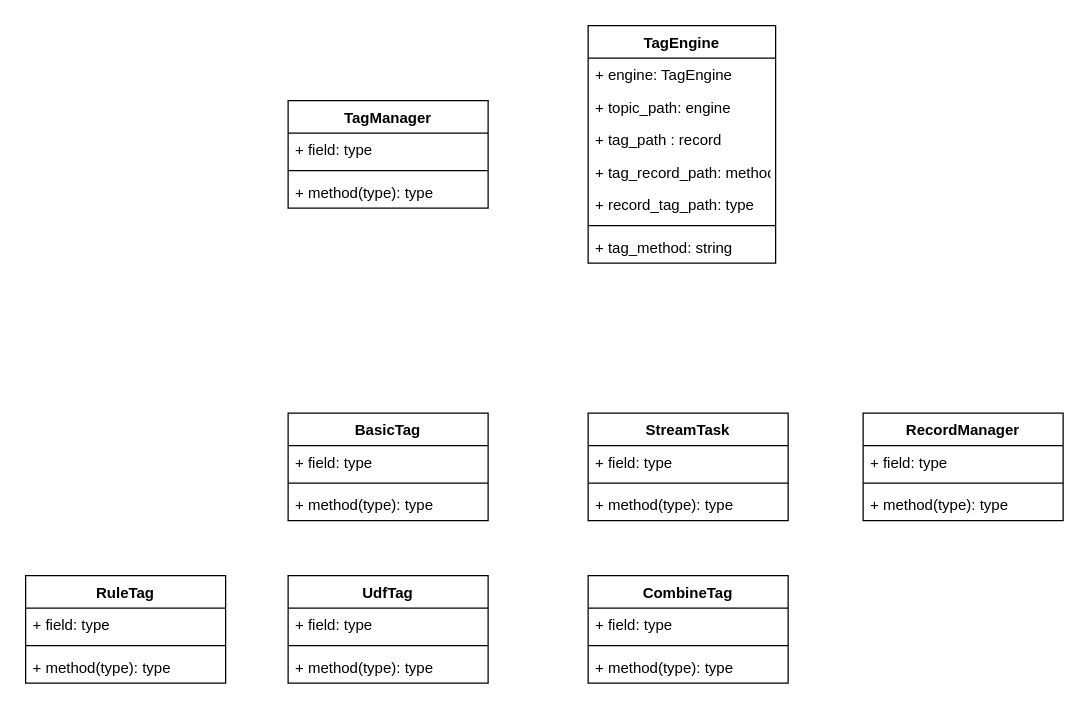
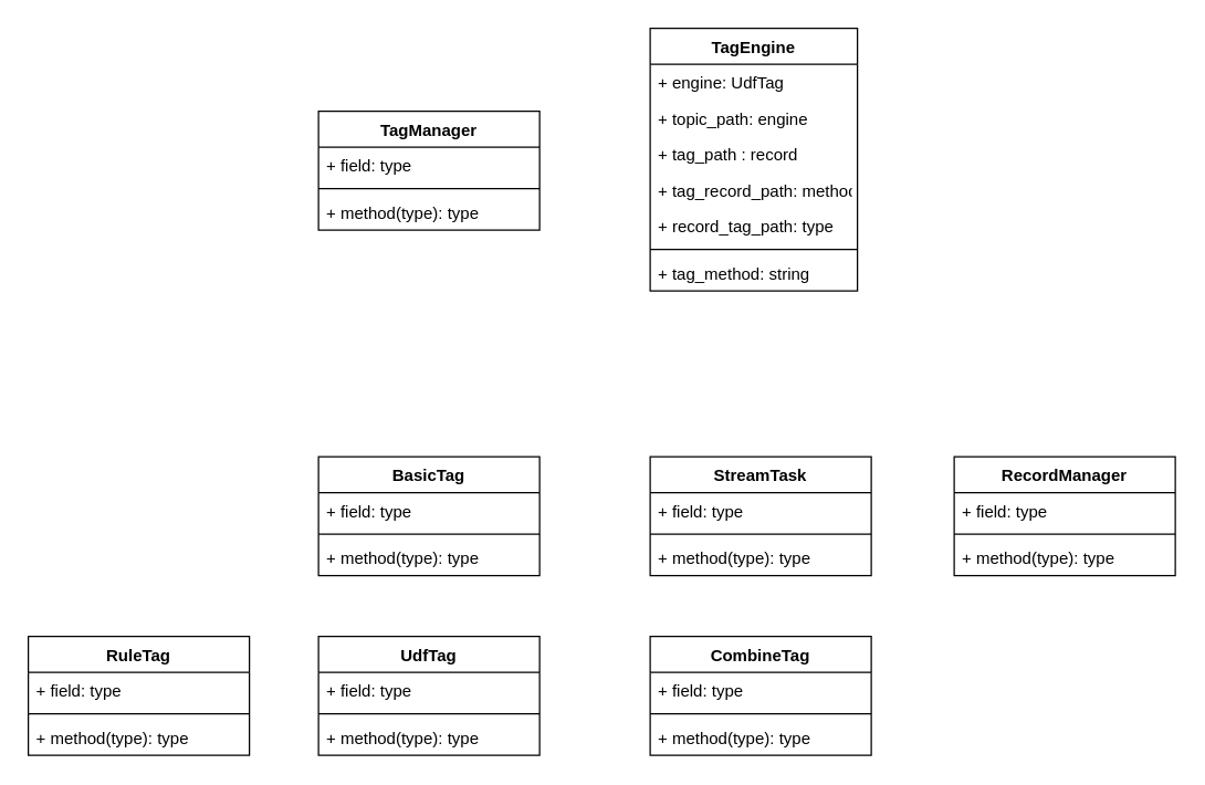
  <mxCell id="0" />
  <mxCell id="1" parent="0" />
  <mxCell id="2" value="BasicTag" style="swimlane;fontStyle=1;align=center;verticalAlign=top;childLayout=stackLayout;horizontal=1;startSize=26;horizontalStack=0;resizeParent=1;resizeParentMax=0;resizeLast=0;collapsible=1;marginBottom=0;" vertex="1" parent="1"><mxGeometry x="230" y="330" width="160" height="86" as="geometry" /></mxCell>
  <mxCell id="3" value="+ field: type" style="text;strokeColor=none;fillColor=none;align=left;verticalAlign=top;spacingLeft=4;spacingRight=4;overflow=hidden;rotatable=0;points=[[0,0.5],[1,0.5]];portConstraint=eastwest;" vertex="1" parent="2"><mxGeometry y="26" width="160" height="26" as="geometry" /></mxCell>
  <mxCell id="4" value="" style="line;strokeWidth=1;fillColor=none;align=left;verticalAlign=middle;spacingTop=-1;spacingLeft=3;spacingRight=3;rotatable=0;labelPosition=right;points=[];portConstraint=eastwest;" vertex="1" parent="2"><mxGeometry y="52" width="160" height="8" as="geometry" /></mxCell>
  <mxCell id="5" value="+ method(type): type" style="text;strokeColor=none;fillColor=none;align=left;verticalAlign=top;spacingLeft=4;spacingRight=4;overflow=hidden;rotatable=0;points=[[0,0.5],[1,0.5]];portConstraint=eastwest;" vertex="1" parent="2"><mxGeometry y="60" width="160" height="26" as="geometry" /></mxCell>
  <mxCell id="6" value="TagManager" style="swimlane;fontStyle=1;align=center;verticalAlign=top;childLayout=stackLayout;horizontal=1;startSize=26;horizontalStack=0;resizeParent=1;resizeParentMax=0;resizeLast=0;collapsible=1;marginBottom=0;" vertex="1" parent="1"><mxGeometry x="230" y="80" width="160" height="86" as="geometry" /></mxCell>
  <mxCell id="7" value="+ field: type" style="text;strokeColor=none;fillColor=none;align=left;verticalAlign=top;spacingLeft=4;spacingRight=4;overflow=hidden;rotatable=0;points=[[0,0.5],[1,0.5]];portConstraint=eastwest;" vertex="1" parent="6"><mxGeometry y="26" width="160" height="26" as="geometry" /></mxCell>
  <mxCell id="8" value="" style="line;strokeWidth=1;fillColor=none;align=left;verticalAlign=middle;spacingTop=-1;spacingLeft=3;spacingRight=3;rotatable=0;labelPosition=right;points=[];portConstraint=eastwest;" vertex="1" parent="6"><mxGeometry y="52" width="160" height="8" as="geometry" /></mxCell>
  <mxCell id="9" value="+ method(type): type" style="text;strokeColor=none;fillColor=none;align=left;verticalAlign=top;spacingLeft=4;spacingRight=4;overflow=hidden;rotatable=0;points=[[0,0.5],[1,0.5]];portConstraint=eastwest;" vertex="1" parent="6"><mxGeometry y="60" width="160" height="26" as="geometry" /></mxCell>
  <mxCell id="10" value="TagEngine" style="swimlane;fontStyle=1;align=center;verticalAlign=top;childLayout=stackLayout;horizontal=1;startSize=26;horizontalStack=0;resizeParent=1;resizeParentMax=0;resizeLast=0;collapsible=1;marginBottom=0;" vertex="1" parent="1"><mxGeometry x="470" y="20" width="150" height="190" as="geometry" /></mxCell>
- <mxCell id="11" value="+ engine: TagEngine" style="text;strokeColor=none;fillColor=none;align=left;verticalAlign=top;spacingLeft=4;spacingRight=4;overflow=hidden;rotatable=0;points=[[0,0.5],[1,0.5]];portConstraint=eastwest;" vertex="1" parent="10"><mxGeometry y="26" width="150" height="26" as="geometry" /></mxCell>
+ <mxCell id="11" value="+ engine: UdfTag" style="text;strokeColor=none;fillColor=none;align=left;verticalAlign=top;spacingLeft=4;spacingRight=4;overflow=hidden;rotatable=0;points=[[0,0.5],[1,0.5]];portConstraint=eastwest;" vertex="1" parent="10"><mxGeometry y="26" width="150" height="26" as="geometry" /></mxCell>
  <mxCell id="12" value="+ topic_path: engine" style="text;strokeColor=none;fillColor=none;align=left;verticalAlign=top;spacingLeft=4;spacingRight=4;overflow=hidden;rotatable=0;points=[[0,0.5],[1,0.5]];portConstraint=eastwest;" vertex="1" parent="10"><mxGeometry y="52" width="150" height="26" as="geometry" /></mxCell>
  <mxCell id="13" value="+ tag_path : record" style="text;strokeColor=none;fillColor=none;align=left;verticalAlign=top;spacingLeft=4;spacingRight=4;overflow=hidden;rotatable=0;points=[[0,0.5],[1,0.5]];portConstraint=eastwest;" vertex="1" parent="10"><mxGeometry y="78" width="150" height="26" as="geometry" /></mxCell>
  <mxCell id="14" value="+ tag_record_path: method" style="text;strokeColor=none;fillColor=none;align=left;verticalAlign=top;spacingLeft=4;spacingRight=4;overflow=hidden;rotatable=0;points=[[0,0.5],[1,0.5]];portConstraint=eastwest;" vertex="1" parent="10"><mxGeometry y="104" width="150" height="26" as="geometry" /></mxCell>
  <mxCell id="15" value="+ record_tag_path: type" style="text;strokeColor=none;fillColor=none;align=left;verticalAlign=top;spacingLeft=4;spacingRight=4;overflow=hidden;rotatable=0;points=[[0,0.5],[1,0.5]];portConstraint=eastwest;" vertex="1" parent="10"><mxGeometry y="130" width="150" height="26" as="geometry" /></mxCell>
  <mxCell id="16" value="" style="line;strokeWidth=1;fillColor=none;align=left;verticalAlign=middle;spacingTop=-1;spacingLeft=3;spacingRight=3;rotatable=0;labelPosition=right;points=[];portConstraint=eastwest;" vertex="1" parent="10"><mxGeometry y="156" width="150" height="8" as="geometry" /></mxCell>
  <mxCell id="17" value="+ tag_method: string" style="text;strokeColor=none;fillColor=none;align=left;verticalAlign=top;spacingLeft=4;spacingRight=4;overflow=hidden;rotatable=0;points=[[0,0.5],[1,0.5]];portConstraint=eastwest;" vertex="1" parent="10"><mxGeometry y="164" width="150" height="26" as="geometry" /></mxCell>
  <mxCell id="18" value="RuleTag" style="swimlane;fontStyle=1;align=center;verticalAlign=top;childLayout=stackLayout;horizontal=1;startSize=26;horizontalStack=0;resizeParent=1;resizeParentMax=0;resizeLast=0;collapsible=1;marginBottom=0;" vertex="1" parent="1"><mxGeometry x="20" y="460" width="160" height="86" as="geometry" /></mxCell>
  <mxCell id="19" value="+ field: type" style="text;strokeColor=none;fillColor=none;align=left;verticalAlign=top;spacingLeft=4;spacingRight=4;overflow=hidden;rotatable=0;points=[[0,0.5],[1,0.5]];portConstraint=eastwest;" vertex="1" parent="18"><mxGeometry y="26" width="160" height="26" as="geometry" /></mxCell>
  <mxCell id="20" value="" style="line;strokeWidth=1;fillColor=none;align=left;verticalAlign=middle;spacingTop=-1;spacingLeft=3;spacingRight=3;rotatable=0;labelPosition=right;points=[];portConstraint=eastwest;" vertex="1" parent="18"><mxGeometry y="52" width="160" height="8" as="geometry" /></mxCell>
  <mxCell id="21" value="+ method(type): type" style="text;strokeColor=none;fillColor=none;align=left;verticalAlign=top;spacingLeft=4;spacingRight=4;overflow=hidden;rotatable=0;points=[[0,0.5],[1,0.5]];portConstraint=eastwest;" vertex="1" parent="18"><mxGeometry y="60" width="160" height="26" as="geometry" /></mxCell>
  <mxCell id="22" value="UdfTag" style="swimlane;fontStyle=1;align=center;verticalAlign=top;childLayout=stackLayout;horizontal=1;startSize=26;horizontalStack=0;resizeParent=1;resizeParentMax=0;resizeLast=0;collapsible=1;marginBottom=0;" vertex="1" parent="1"><mxGeometry x="230" y="460" width="160" height="86" as="geometry" /></mxCell>
  <mxCell id="23" value="+ field: type" style="text;strokeColor=none;fillColor=none;align=left;verticalAlign=top;spacingLeft=4;spacingRight=4;overflow=hidden;rotatable=0;points=[[0,0.5],[1,0.5]];portConstraint=eastwest;" vertex="1" parent="22"><mxGeometry y="26" width="160" height="26" as="geometry" /></mxCell>
  <mxCell id="24" value="" style="line;strokeWidth=1;fillColor=none;align=left;verticalAlign=middle;spacingTop=-1;spacingLeft=3;spacingRight=3;rotatable=0;labelPosition=right;points=[];portConstraint=eastwest;" vertex="1" parent="22"><mxGeometry y="52" width="160" height="8" as="geometry" /></mxCell>
  <mxCell id="25" value="+ method(type): type" style="text;strokeColor=none;fillColor=none;align=left;verticalAlign=top;spacingLeft=4;spacingRight=4;overflow=hidden;rotatable=0;points=[[0,0.5],[1,0.5]];portConstraint=eastwest;" vertex="1" parent="22"><mxGeometry y="60" width="160" height="26" as="geometry" /></mxCell>
  <mxCell id="26" value="CombineTag" style="swimlane;fontStyle=1;align=center;verticalAlign=top;childLayout=stackLayout;horizontal=1;startSize=26;horizontalStack=0;resizeParent=1;resizeParentMax=0;resizeLast=0;collapsible=1;marginBottom=0;" vertex="1" parent="1"><mxGeometry x="470" y="460" width="160" height="86" as="geometry" /></mxCell>
  <mxCell id="27" value="+ field: type" style="text;strokeColor=none;fillColor=none;align=left;verticalAlign=top;spacingLeft=4;spacingRight=4;overflow=hidden;rotatable=0;points=[[0,0.5],[1,0.5]];portConstraint=eastwest;" vertex="1" parent="26"><mxGeometry y="26" width="160" height="26" as="geometry" /></mxCell>
  <mxCell id="28" value="" style="line;strokeWidth=1;fillColor=none;align=left;verticalAlign=middle;spacingTop=-1;spacingLeft=3;spacingRight=3;rotatable=0;labelPosition=right;points=[];portConstraint=eastwest;" vertex="1" parent="26"><mxGeometry y="52" width="160" height="8" as="geometry" /></mxCell>
  <mxCell id="29" value="+ method(type): type" style="text;strokeColor=none;fillColor=none;align=left;verticalAlign=top;spacingLeft=4;spacingRight=4;overflow=hidden;rotatable=0;points=[[0,0.5],[1,0.5]];portConstraint=eastwest;" vertex="1" parent="26"><mxGeometry y="60" width="160" height="26" as="geometry" /></mxCell>
  <mxCell id="30" value="StreamTask" style="swimlane;fontStyle=1;align=center;verticalAlign=top;childLayout=stackLayout;horizontal=1;startSize=26;horizontalStack=0;resizeParent=1;resizeParentMax=0;resizeLast=0;collapsible=1;marginBottom=0;" vertex="1" parent="1"><mxGeometry x="470" y="330" width="160" height="86" as="geometry" /></mxCell>
  <mxCell id="31" value="+ field: type" style="text;strokeColor=none;fillColor=none;align=left;verticalAlign=top;spacingLeft=4;spacingRight=4;overflow=hidden;rotatable=0;points=[[0,0.5],[1,0.5]];portConstraint=eastwest;" vertex="1" parent="30"><mxGeometry y="26" width="160" height="26" as="geometry" /></mxCell>
  <mxCell id="32" value="" style="line;strokeWidth=1;fillColor=none;align=left;verticalAlign=middle;spacingTop=-1;spacingLeft=3;spacingRight=3;rotatable=0;labelPosition=right;points=[];portConstraint=eastwest;" vertex="1" parent="30"><mxGeometry y="52" width="160" height="8" as="geometry" /></mxCell>
  <mxCell id="33" value="+ method(type): type" style="text;strokeColor=none;fillColor=none;align=left;verticalAlign=top;spacingLeft=4;spacingRight=4;overflow=hidden;rotatable=0;points=[[0,0.5],[1,0.5]];portConstraint=eastwest;" vertex="1" parent="30"><mxGeometry y="60" width="160" height="26" as="geometry" /></mxCell>
  <mxCell id="34" value="RecordManager" style="swimlane;fontStyle=1;align=center;verticalAlign=top;childLayout=stackLayout;horizontal=1;startSize=26;horizontalStack=0;resizeParent=1;resizeParentMax=0;resizeLast=0;collapsible=1;marginBottom=0;" vertex="1" parent="1"><mxGeometry x="690" y="330" width="160" height="86" as="geometry" /></mxCell>
  <mxCell id="35" value="+ field: type" style="text;strokeColor=none;fillColor=none;align=left;verticalAlign=top;spacingLeft=4;spacingRight=4;overflow=hidden;rotatable=0;points=[[0,0.5],[1,0.5]];portConstraint=eastwest;" vertex="1" parent="34"><mxGeometry y="26" width="160" height="26" as="geometry" /></mxCell>
  <mxCell id="36" value="" style="line;strokeWidth=1;fillColor=none;align=left;verticalAlign=middle;spacingTop=-1;spacingLeft=3;spacingRight=3;rotatable=0;labelPosition=right;points=[];portConstraint=eastwest;" vertex="1" parent="34"><mxGeometry y="52" width="160" height="8" as="geometry" /></mxCell>
  <mxCell id="37" value="+ method(type): type" style="text;strokeColor=none;fillColor=none;align=left;verticalAlign=top;spacingLeft=4;spacingRight=4;overflow=hidden;rotatable=0;points=[[0,0.5],[1,0.5]];portConstraint=eastwest;" vertex="1" parent="34"><mxGeometry y="60" width="160" height="26" as="geometry" /></mxCell>
